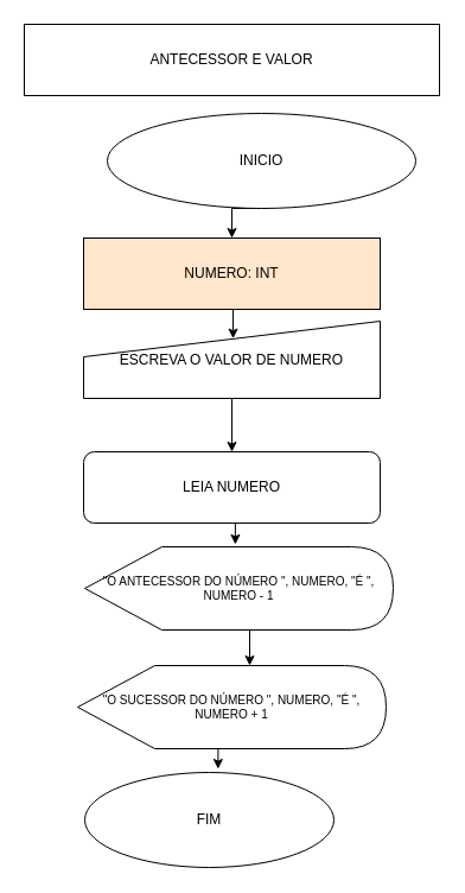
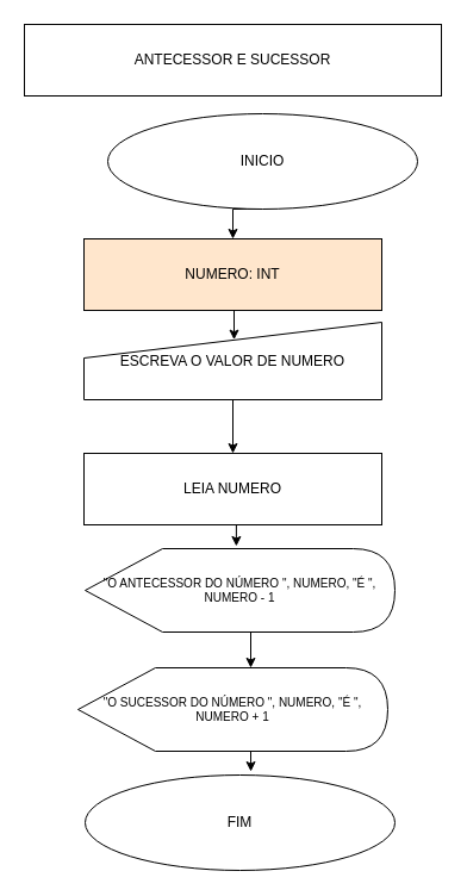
  <mxCell id="0" />
  <mxCell id="1" parent="0" />
- <mxCell id="2" value="ANTECESSOR E VALOR" style="rounded=0;whiteSpace=wrap;html=1;" vertex="1" parent="1"><mxGeometry x="20" width="350" height="60" as="geometry" y="20" /></mxCell>
+ <mxCell id="2" value="ANTECESSOR E SUCESSOR" style="rounded=0;whiteSpace=wrap;html=1;" vertex="1" parent="1"><mxGeometry x="20" width="350" height="60" as="geometry" y="20" /></mxCell>
  <mxCell id="3" style="edgeStyle=orthogonalEdgeStyle;rounded=0;orthogonalLoop=1;jettySize=auto;html=1;exitX=0.5;exitY=1;exitDx=0;exitDy=0;entryX=0.5;entryY=0;entryDx=0;entryDy=0;" edge="1" parent="1" source="4" target="5"><mxGeometry relative="1" as="geometry" /></mxCell>
  <mxCell id="4" value="INICIO" style="ellipse;whiteSpace=wrap;html=1;" vertex="1" parent="1"><mxGeometry x="90" y="95" width="260" height="80" as="geometry" /></mxCell>
  <mxCell id="5" value="NUMERO: INT" style="rounded=0;whiteSpace=wrap;html=1;fillColor=#ffe6cc;" vertex="1" parent="1"><mxGeometry x="70" y="200" width="250" height="60" as="geometry" /></mxCell>
  <mxCell id="6" style="edgeStyle=orthogonalEdgeStyle;rounded=0;orthogonalLoop=1;jettySize=auto;html=1;exitX=0.5;exitY=1;exitDx=0;exitDy=0;entryX=0.5;entryY=0;entryDx=0;entryDy=0;" edge="1" parent="1" source="7" target="8"><mxGeometry relative="1" as="geometry" /></mxCell>
  <mxCell id="7" value="ESCREVA O VALOR DE NUMERO" style="shape=manualInput;whiteSpace=wrap;html=1;" vertex="1" parent="1"><mxGeometry x="70" y="270" width="250" height="65" as="geometry" /></mxCell>
- <mxCell id="8" value="LEIA NUMERO" style="whiteSpace=wrap;html=1;rounded=1;" vertex="1" parent="1"><mxGeometry x="70" y="380" width="250" height="60" as="geometry" /></mxCell>
+ <mxCell id="8" value="LEIA NUMERO" style="rounded=0;whiteSpace=wrap;html=1;" vertex="1" parent="1"><mxGeometry x="70" y="380" width="250" height="60" as="geometry" /></mxCell>
  <mxCell id="9" value="&quot;O ANTECESSOR DO NÚMERO &quot;, NUMERO, &quot;É &quot;, NUMERO - 1" style="shape=display;whiteSpace=wrap;html=1;align=center;verticalAlign=middle;fontSize=10;" vertex="1" parent="1"><mxGeometry x="71" y="460" width="260" height="70" as="geometry" /></mxCell>
  <mxCell id="10" value="&quot;O SUCESSOR DO NÚMERO &quot;, NUMERO, &quot;É &quot;, NUMERO + 1" style="shape=display;whiteSpace=wrap;html=1;align=center;verticalAlign=middle;fontSize=10;" vertex="1" parent="1"><mxGeometry x="65" y="560" width="260" height="70" as="geometry" /></mxCell>
- <mxCell id="11" value="FIM" style="ellipse;whiteSpace=wrap;html=1;" vertex="1" parent="1"><mxGeometry x="71" y="650" width="210" height="80" as="geometry" /></mxCell>
+ <mxCell id="11" value="FIM" style="ellipse;whiteSpace=wrap;html=1;" vertex="1" parent="1"><mxGeometry x="71" y="650" width="260" height="80" as="geometry" /></mxCell>
  <mxCell id="12" style="edgeStyle=orthogonalEdgeStyle;rounded=0;orthogonalLoop=1;jettySize=auto;html=1;exitX=0.5;exitY=1;exitDx=0;exitDy=0;entryX=0.504;entryY=0.225;entryDx=0;entryDy=0;entryPerimeter=0;" edge="1" parent="1" source="5" target="7"><mxGeometry relative="1" as="geometry" /></mxCell>
  <mxCell id="13" style="edgeStyle=orthogonalEdgeStyle;rounded=0;orthogonalLoop=1;jettySize=auto;html=1;exitX=0.5;exitY=1;exitDx=0;exitDy=0;entryX=0.488;entryY=-0.029;entryDx=0;entryDy=0;entryPerimeter=0;" edge="1" parent="1" source="8" target="9"><mxGeometry relative="1" as="geometry" /></mxCell>
  <mxCell id="14" style="edgeStyle=orthogonalEdgeStyle;rounded=0;orthogonalLoop=1;jettySize=auto;html=1;exitX=0;exitY=0;exitDx=145;exitDy=70;exitPerimeter=0;entryX=0;entryY=0;entryDx=145;entryDy=0;entryPerimeter=0;" edge="1" parent="1" source="9" target="10"><mxGeometry relative="1" as="geometry" /></mxCell>
  <mxCell id="15" style="edgeStyle=orthogonalEdgeStyle;rounded=0;orthogonalLoop=1;jettySize=auto;html=1;exitX=0;exitY=0;exitDx=145;exitDy=70;exitPerimeter=0;entryX=0.535;entryY=-0.037;entryDx=0;entryDy=0;entryPerimeter=0;" edge="1" parent="1" source="10" target="11"><mxGeometry relative="1" as="geometry" /></mxCell>
